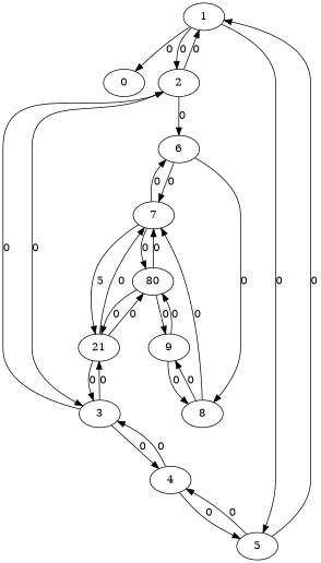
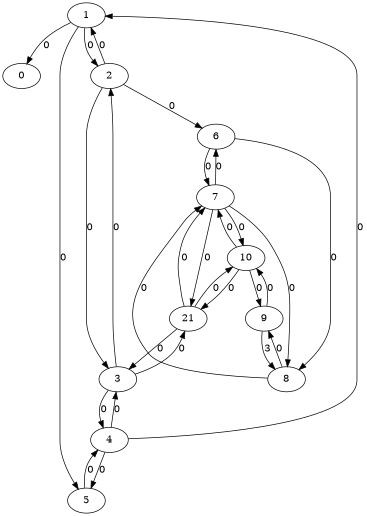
  digraph {
    1
    0
    2
    5
    3
    6
    4
    n8 [label=21]
    7
    8
-   10 [label=80]
+   10
    9
    1 -> 0 [label=0]
    1 -> 2 [label=0]
    1 -> 5 [label=0]
    2 -> 1 [label=0]
    2 -> 3 [label=0]
    2 -> 6 [label=0]
-   5 -> 1 [label=0]
+   4 -> 1 [label=0]
    5 -> 4 [label=0]
    3 -> 2 [label=0]
    3 -> 4 [label=0]
    3 -> n8 [label=0]
    6 -> 7 [label=0]
    6 -> 8 [label=0]
    4 -> 5 [label=0]
    4 -> 3 [label=0]
    n8 -> 3 [label=0]
    n8 -> 7 [label=0]
    n8 -> 10 [label=0]
    7 -> 6 [label=0]
-   7 -> n8 [label=5]
+   7 -> n8 [label=0]
+   7 -> 8 [label=0]
    7 -> 10 [label=0]
    8 -> 7 [label=0]
    8 -> 9 [label=0]
    10 -> n8 [label=0]
    10 -> 7 [label=0]
    10 -> 9 [label=0]
-   9 -> 8 [label=0]
+   9 -> 8 [label=3]
    9 -> 10 [label=0]
  }
